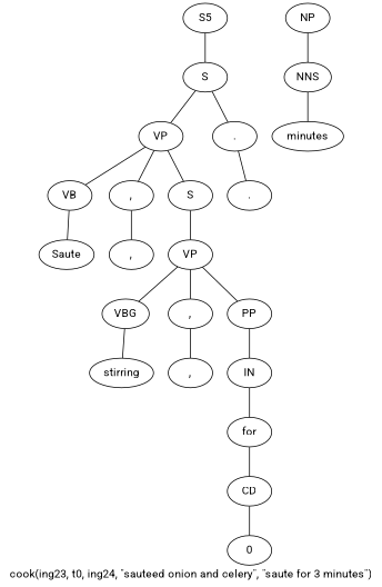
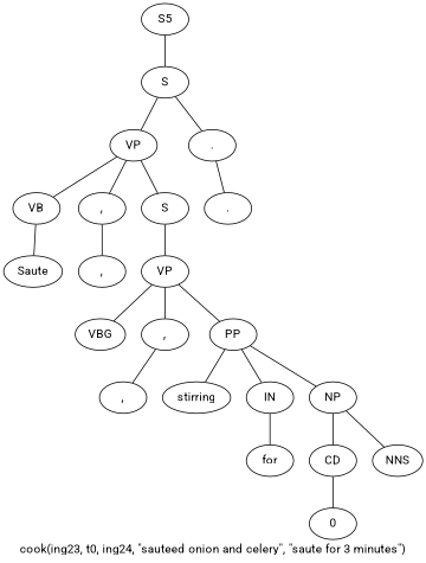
  graph {
    fontname=Roboto
    label="cook(ing23, t0, ing24, \"sauteed onion and celery\", \"saute for 3 minutes\")"
    node [fontname=Roboto]
    edge [fontname=Roboto]
    n1 [label=S5]
    n2 [label=S]
    n3 [label=VP]
    n4 [label="."]
    n5 [label=VB]
    n6 [label=","]
    n7 [label=S]
    n8 [label="."]
    n9 [label=Saute]
    n10 [label=","]
    n11 [label=VP]
    n12 [label=VBG]
    n13 [label=","]
    n14 [label=PP]
    n15 [label=stirring]
    n16 [label=","]
    n17 [label=IN]
    n18 [label=NP]
    n19 [label=for]
    n20 [label=CD]
    n21 [label=NNS]
    n22 [label=0]
-   n23 [label=minutes]
    n1 -- n2
    n2 -- n3
    n2 -- n4
    n3 -- n5
    n3 -- n6
    n3 -- n7
    n4 -- n8
    n5 -- n9
    n6 -- n10
    n7 -- n11
    n11 -- n12
    n11 -- n13
    n11 -- n14
-   n12 -- n15
+   n14 -- n15
    n13 -- n16
    n14 -- n17
+   n14 -- n18
    n17 -- n19
-   n19 -- n20
+   n18 -- n20
    n18 -- n21
    n20 -- n22
-   n21 -- n23
  }
